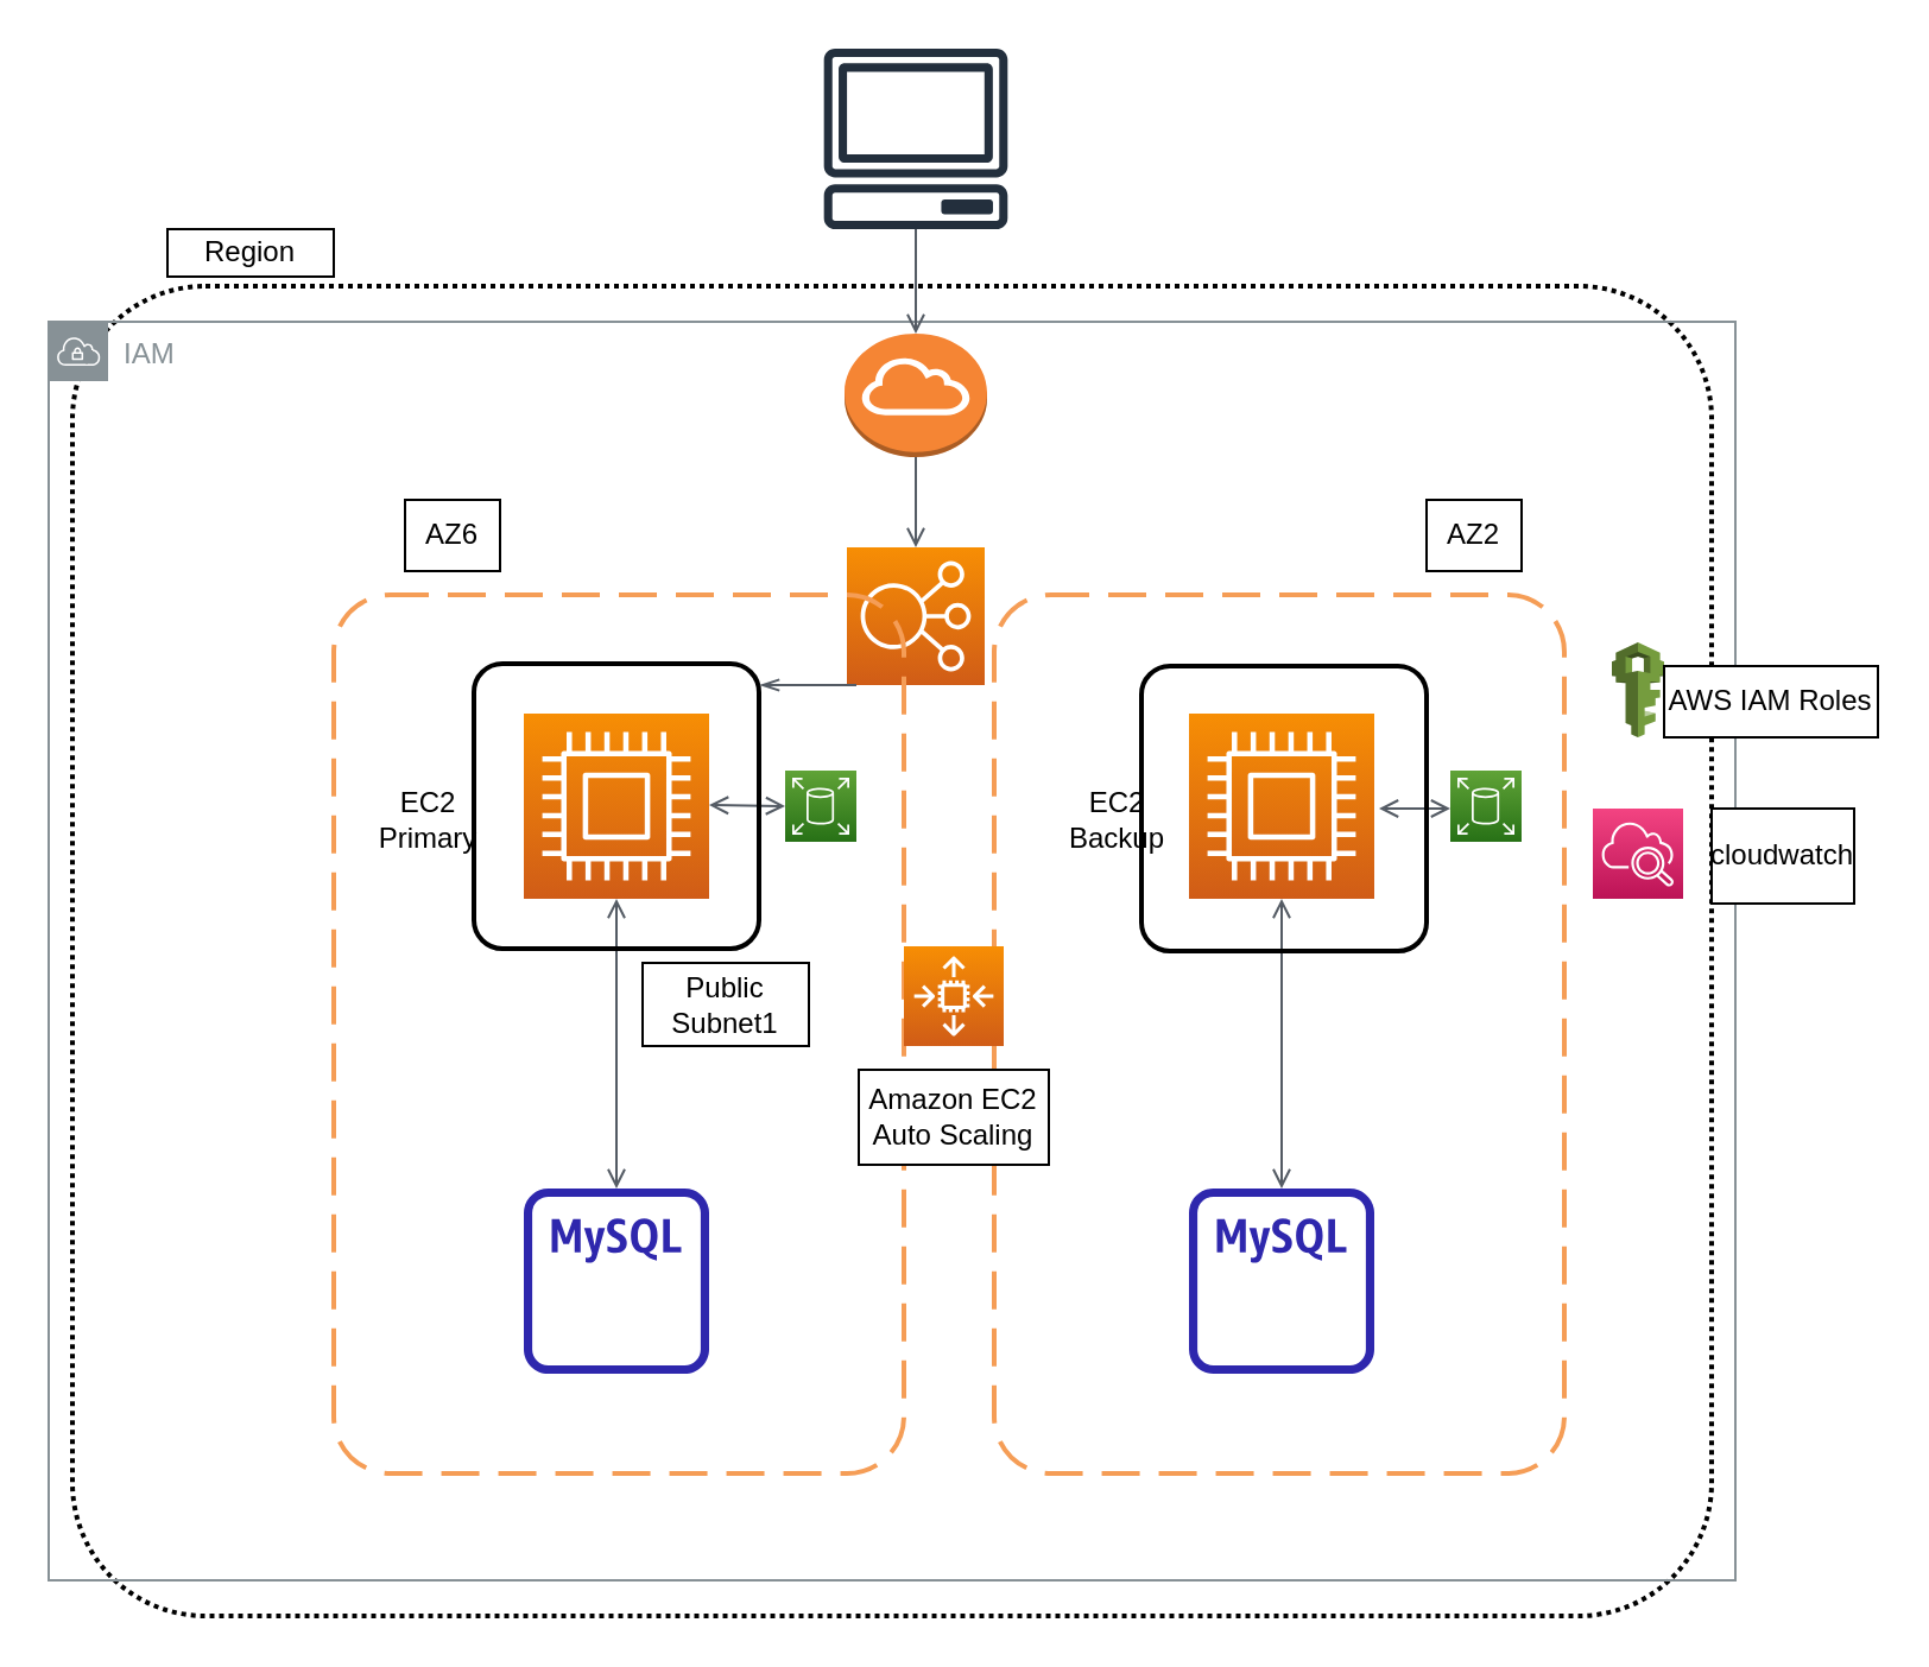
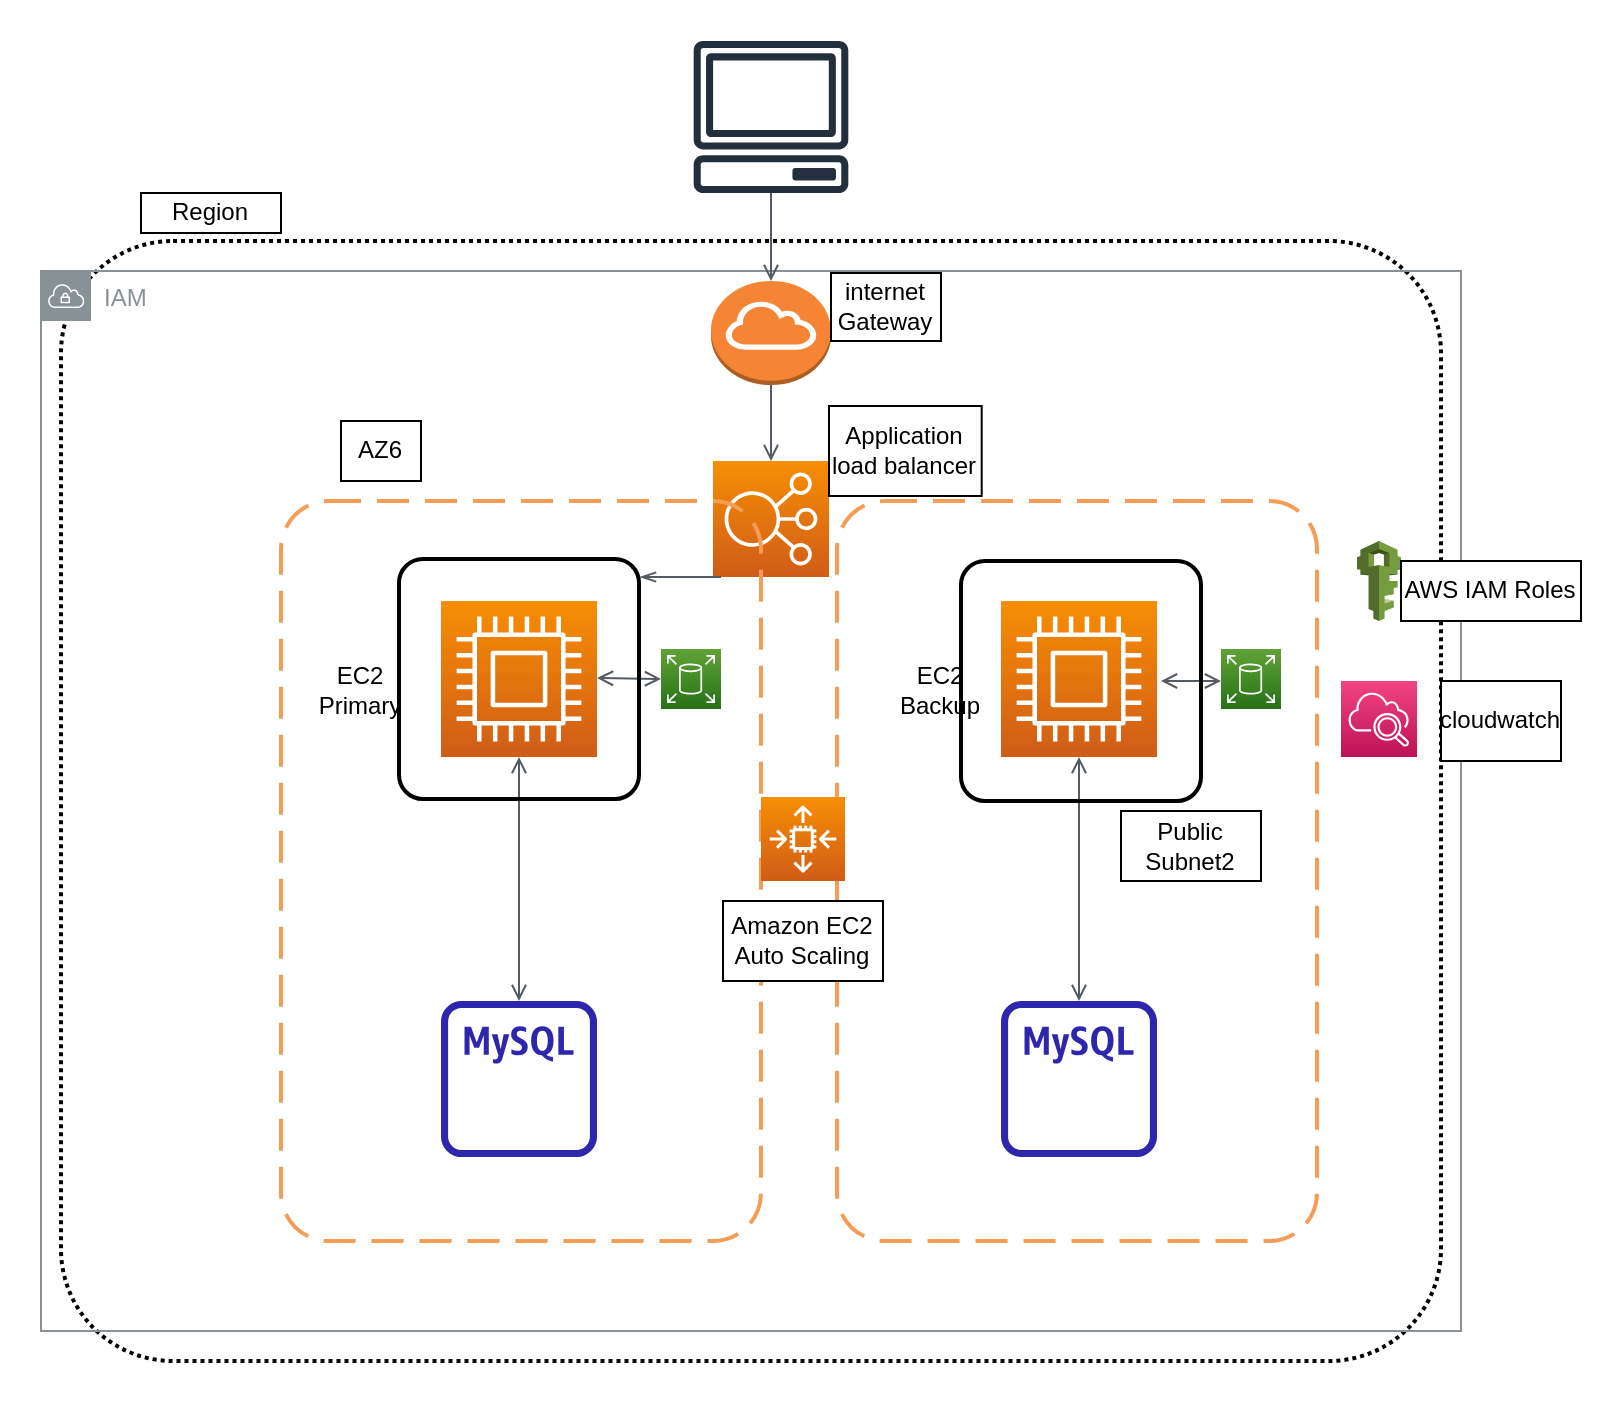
  <mxCell id="0" />
  <mxCell id="1" parent="0" />
  <mxCell id="2" value="" style="sketch=0;points=[[0,0,0],[0.25,0,0],[0.5,0,0],[0.75,0,0],[1,0,0],[0,1,0],[0.25,1,0],[0.5,1,0],[0.75,1,0],[1,1,0],[0,0.25,0],[0,0.5,0],[0,0.75,0],[1,0.25,0],[1,0.5,0],[1,0.75,0]];outlineConnect=0;fontColor=#232F3E;gradientColor=#F78E04;gradientDirection=north;fillColor=#D05C17;strokeColor=#ffffff;dashed=0;verticalLabelPosition=bottom;verticalAlign=top;align=center;html=1;fontSize=12;fontStyle=0;aspect=fixed;shape=mxgraph.aws4.resourceIcon;resIcon=mxgraph.aws4.compute;" parent="1" vertex="1"><mxGeometry x="220" y="300" width="78" height="78" as="geometry" /></mxCell>
  <mxCell id="3" value="" style="sketch=0;points=[[0,0,0],[0.25,0,0],[0.5,0,0],[0.75,0,0],[1,0,0],[0,1,0],[0.25,1,0],[0.5,1,0],[0.75,1,0],[1,1,0],[0,0.25,0],[0,0.5,0],[0,0.75,0],[1,0.25,0],[1,0.5,0],[1,0.75,0]];outlineConnect=0;fontColor=#232F3E;gradientColor=#F78E04;gradientDirection=north;fillColor=#D05C17;strokeColor=#ffffff;dashed=0;verticalLabelPosition=bottom;verticalAlign=top;align=center;html=1;fontSize=12;fontStyle=0;aspect=fixed;shape=mxgraph.aws4.resourceIcon;resIcon=mxgraph.aws4.compute;" parent="1" vertex="1"><mxGeometry x="500" y="300" width="78" height="78" as="geometry" /></mxCell>
  <mxCell id="4" value="" style="sketch=0;points=[[0,0,0],[0.25,0,0],[0.5,0,0],[0.75,0,0],[1,0,0],[0,1,0],[0.25,1,0],[0.5,1,0],[0.75,1,0],[1,1,0],[0,0.25,0],[0,0.5,0],[0,0.75,0],[1,0.25,0],[1,0.5,0],[1,0.75,0]];outlineConnect=0;fontColor=#232F3E;gradientColor=#F78E04;gradientDirection=north;fillColor=#D05C17;strokeColor=#ffffff;dashed=0;verticalLabelPosition=bottom;verticalAlign=top;align=center;html=1;fontSize=12;fontStyle=0;aspect=fixed;shape=mxgraph.aws4.resourceIcon;resIcon=mxgraph.aws4.elastic_load_balancing;" parent="1" vertex="1"><mxGeometry x="356" y="230" width="58" height="58" as="geometry" /></mxCell>
  <mxCell id="5" value="" style="sketch=0;outlineConnect=0;fontColor=#232F3E;gradientColor=none;fillColor=#2E27AD;strokeColor=none;dashed=0;verticalLabelPosition=bottom;verticalAlign=top;align=center;html=1;fontSize=12;fontStyle=0;aspect=fixed;pointerEvents=1;shape=mxgraph.aws4.rds_mysql_instance_alt;" parent="1" vertex="1"><mxGeometry x="220" y="500" width="78" height="78" as="geometry" /></mxCell>
  <mxCell id="6" value="" style="sketch=0;points=[[0,0,0],[0.25,0,0],[0.5,0,0],[0.75,0,0],[1,0,0],[0,1,0],[0.25,1,0],[0.5,1,0],[0.75,1,0],[1,1,0],[0,0.25,0],[0,0.5,0],[0,0.75,0],[1,0.25,0],[1,0.5,0],[1,0.75,0]];outlineConnect=0;fontColor=#232F3E;gradientColor=#60A337;gradientDirection=north;fillColor=#277116;strokeColor=#ffffff;dashed=0;verticalLabelPosition=bottom;verticalAlign=top;align=center;html=1;fontSize=12;fontStyle=0;aspect=fixed;shape=mxgraph.aws4.resourceIcon;resIcon=mxgraph.aws4.elastic_block_store;" parent="1" vertex="1"><mxGeometry x="330" y="324" width="30" height="30" as="geometry" /></mxCell>
  <mxCell id="7" value="" style="sketch=0;points=[[0,0,0],[0.25,0,0],[0.5,0,0],[0.75,0,0],[1,0,0],[0,1,0],[0.25,1,0],[0.5,1,0],[0.75,1,0],[1,1,0],[0,0.25,0],[0,0.5,0],[0,0.75,0],[1,0.25,0],[1,0.5,0],[1,0.75,0]];outlineConnect=0;fontColor=#232F3E;gradientColor=#60A337;gradientDirection=north;fillColor=#277116;strokeColor=#ffffff;dashed=0;verticalLabelPosition=bottom;verticalAlign=top;align=center;html=1;fontSize=12;fontStyle=0;aspect=fixed;shape=mxgraph.aws4.resourceIcon;resIcon=mxgraph.aws4.elastic_block_store;" parent="1" vertex="1"><mxGeometry x="610" y="324" width="30" height="30" as="geometry" /></mxCell>
  <mxCell id="8" value="" style="sketch=0;outlineConnect=0;fontColor=#232F3E;gradientColor=none;fillColor=#232F3D;strokeColor=none;dashed=0;verticalLabelPosition=bottom;verticalAlign=top;align=center;html=1;fontSize=12;fontStyle=0;aspect=fixed;pointerEvents=1;shape=mxgraph.aws4.client;" parent="1" vertex="1"><mxGeometry x="346" y="20" width="78" height="76" as="geometry" /></mxCell>
  <mxCell id="9" value="" style="edgeStyle=orthogonalEdgeStyle;html=1;endArrow=open;elbow=vertical;startArrow=open;startFill=0;endFill=0;strokeColor=#545B64;rounded=0;entryX=0;entryY=0.5;entryDx=0;entryDy=0;entryPerimeter=0;" parent="1" target="6" edge="1"><mxGeometry width="100" relative="1" as="geometry"><mxPoint x="298" y="338.5" as="sourcePoint" /><mxPoint x="398" y="338.5" as="targetPoint" /></mxGeometry></mxCell>
  <mxCell id="10" value="" style="edgeStyle=orthogonalEdgeStyle;html=1;endArrow=open;elbow=vertical;startArrow=open;startFill=0;endFill=0;strokeColor=#545B64;rounded=0;" parent="1" edge="1"><mxGeometry width="100" relative="1" as="geometry"><mxPoint x="580" y="340" as="sourcePoint" /><mxPoint x="610" y="340" as="targetPoint" /></mxGeometry></mxCell>
  <mxCell id="11" value="EC2 Primary" style="text;strokeColor=none;align=center;fillColor=none;html=1;verticalAlign=middle;whiteSpace=wrap;rounded=0;" parent="1" vertex="1"><mxGeometry x="150" y="330" width="60" height="30" as="geometry" /></mxCell>
  <mxCell id="12" value="EC2 Backup" style="text;strokeColor=none;align=center;fillColor=none;html=1;verticalAlign=middle;whiteSpace=wrap;rounded=0;" parent="1" vertex="1"><mxGeometry x="440" y="330" width="60" height="30" as="geometry" /></mxCell>
  <mxCell id="13" value="" style="edgeStyle=orthogonalEdgeStyle;html=1;endArrow=open;elbow=vertical;startArrow=open;startFill=0;endFill=0;strokeColor=#545B64;rounded=0;exitX=0.5;exitY=1;exitDx=0;exitDy=0;exitPerimeter=0;" parent="1" source="2" target="5" edge="1"><mxGeometry width="100" relative="1" as="geometry"><mxPoint x="280" y="410" as="sourcePoint" /><mxPoint x="380" y="410" as="targetPoint" /></mxGeometry></mxCell>
  <mxCell id="14" value="" style="sketch=0;outlineConnect=0;fontColor=#232F3E;gradientColor=none;fillColor=#2E27AD;strokeColor=none;dashed=0;verticalLabelPosition=bottom;verticalAlign=top;align=center;html=1;fontSize=12;fontStyle=0;aspect=fixed;pointerEvents=1;shape=mxgraph.aws4.rds_mysql_instance_alt;" parent="1" vertex="1"><mxGeometry x="500" y="500" width="78" height="78" as="geometry" /></mxCell>
  <mxCell id="15" value="" style="edgeStyle=orthogonalEdgeStyle;html=1;endArrow=open;elbow=vertical;startArrow=open;startFill=0;endFill=0;strokeColor=#545B64;rounded=0;exitX=0.5;exitY=1;exitDx=0;exitDy=0;exitPerimeter=0;" parent="1" source="3" target="14" edge="1"><mxGeometry width="100" relative="1" as="geometry"><mxPoint x="380" y="470" as="sourcePoint" /><mxPoint x="589" y="470" as="targetPoint" /></mxGeometry></mxCell>
  <mxCell id="16" value="" style="rounded=1;arcSize=10;dashed=1;strokeColor=#F59D56;fillColor=none;gradientColor=none;dashPattern=8 4;strokeWidth=2;" parent="1" vertex="1"><mxGeometry x="140" y="250" width="240" height="370" as="geometry" /></mxCell>
  <mxCell id="17" value="" style="rounded=1;arcSize=10;dashed=1;strokeColor=#F59D56;fillColor=none;gradientColor=none;dashPattern=8 4;strokeWidth=2;" parent="1" vertex="1"><mxGeometry x="418" y="250" width="240" height="370" as="geometry" /></mxCell>
  <mxCell id="18" value="" style="rounded=1;arcSize=10;dashed=0;fillColor=none;gradientColor=none;strokeWidth=2;" parent="1" vertex="1"><mxGeometry x="480" y="280" width="120" height="120" as="geometry" /></mxCell>
  <mxCell id="19" value="" style="rounded=1;arcSize=10;dashed=0;fillColor=none;gradientColor=none;strokeWidth=2;" parent="1" vertex="1"><mxGeometry x="199" y="279" width="120" height="120" as="geometry" /></mxCell>
  <mxCell id="20" value="" style="rounded=1;arcSize=10;dashed=1;fillColor=none;gradientColor=none;dashPattern=1 1;strokeWidth=2;" parent="1" vertex="1"><mxGeometry x="30" y="120" width="690" height="560" as="geometry" /></mxCell>
  <mxCell id="21" value="IAM" style="sketch=0;outlineConnect=0;gradientColor=none;html=1;whiteSpace=wrap;fontSize=12;fontStyle=0;shape=mxgraph.aws4.group;grIcon=mxgraph.aws4.group_vpc;strokeColor=#879196;fillColor=none;verticalAlign=top;align=left;spacingLeft=30;fontColor=#879196;dashed=0;" parent="1" vertex="1"><mxGeometry x="20" y="135" width="710" height="530" as="geometry" /></mxCell>
  <mxCell id="22" value="" style="sketch=0;points=[[0,0,0],[0.25,0,0],[0.5,0,0],[0.75,0,0],[1,0,0],[0,1,0],[0.25,1,0],[0.5,1,0],[0.75,1,0],[1,1,0],[0,0.25,0],[0,0.5,0],[0,0.75,0],[1,0.25,0],[1,0.5,0],[1,0.75,0]];outlineConnect=0;fontColor=#232F3E;gradientColor=#F78E04;gradientDirection=north;fillColor=#D05C17;strokeColor=#ffffff;dashed=0;verticalLabelPosition=bottom;verticalAlign=top;align=center;html=1;fontSize=12;fontStyle=0;aspect=fixed;shape=mxgraph.aws4.resourceIcon;resIcon=mxgraph.aws4.auto_scaling2;" vertex="1" parent="1"><mxGeometry x="380" y="398" width="42" height="42" as="geometry" /></mxCell>
  <mxCell id="23" value="Amazon EC2 Auto Scaling" style="whiteSpace=wrap;html=1;" vertex="1" parent="1"><mxGeometry x="361" y="450" width="80" height="40" as="geometry" /></mxCell>
  <mxCell id="24" value="AZ6" style="whiteSpace=wrap;html=1;" vertex="1" parent="1"><mxGeometry x="170" y="210" width="40" height="30" as="geometry" /></mxCell>
- <mxCell id="25" value="AZ2" style="whiteSpace=wrap;html=1;" vertex="1" parent="1"><mxGeometry x="600" y="210" width="40" height="30" as="geometry" /></mxCell>
- <mxCell id="26" value="Public Subnet1" style="whiteSpace=wrap;html=1;" vertex="1" parent="1"><mxGeometry x="270" y="405" width="70" height="35" as="geometry" /></mxCell>
+ <mxCell id="27" value="Public Subnet2" style="whiteSpace=wrap;html=1;" vertex="1" parent="1"><mxGeometry x="560" y="405" width="70" height="35" as="geometry" /></mxCell>
  <mxCell id="28" value="Region" style="whiteSpace=wrap;html=1;" vertex="1" parent="1"><mxGeometry x="70" y="96" width="70" height="20" as="geometry" /></mxCell>
  <mxCell id="29" value="" style="outlineConnect=0;dashed=0;verticalLabelPosition=bottom;verticalAlign=top;align=center;html=1;shape=mxgraph.aws3.internet_gateway;fillColor=#F58534;gradientColor=none;" vertex="1" parent="1"><mxGeometry x="355" y="140" width="60" height="52" as="geometry" /></mxCell>
  <mxCell id="30" value="" style="edgeStyle=orthogonalEdgeStyle;html=1;endArrow=open;elbow=vertical;startArrow=none;endFill=0;strokeColor=#545B64;rounded=0;" edge="1" parent="1" source="8" target="29"><mxGeometry width="100" relative="1" as="geometry"><mxPoint x="380" y="110" as="sourcePoint" /><mxPoint x="480" y="110" as="targetPoint" /></mxGeometry></mxCell>
  <mxCell id="31" value="" style="edgeStyle=orthogonalEdgeStyle;html=1;endArrow=open;elbow=vertical;startArrow=none;endFill=0;strokeColor=#545B64;rounded=0;" edge="1" parent="1" source="29" target="4"><mxGeometry width="100" relative="1" as="geometry"><mxPoint x="385" y="192" as="sourcePoint" /><mxPoint x="385" y="292" as="targetPoint" /></mxGeometry></mxCell>
+ <mxCell id="32" value="internet Gateway" style="whiteSpace=wrap;html=1;" vertex="1" parent="1"><mxGeometry x="415" y="136" width="55" height="34" as="geometry" /></mxCell>
+ <mxCell id="33" value="Application load balancer" style="whiteSpace=wrap;html=1;" vertex="1" parent="1"><mxGeometry x="414" y="202.5" width="76.34" height="45" as="geometry" /></mxCell>
  <mxCell id="34" value="" style="sketch=0;points=[[0,0,0],[0.25,0,0],[0.5,0,0],[0.75,0,0],[1,0,0],[0,1,0],[0.25,1,0],[0.5,1,0],[0.75,1,0],[1,1,0],[0,0.25,0],[0,0.5,0],[0,0.75,0],[1,0.25,0],[1,0.5,0],[1,0.75,0]];points=[[0,0,0],[0.25,0,0],[0.5,0,0],[0.75,0,0],[1,0,0],[0,1,0],[0.25,1,0],[0.5,1,0],[0.75,1,0],[1,1,0],[0,0.25,0],[0,0.5,0],[0,0.75,0],[1,0.25,0],[1,0.5,0],[1,0.75,0]];outlineConnect=0;fontColor=#232F3E;gradientColor=#F34482;gradientDirection=north;fillColor=#BC1356;strokeColor=#ffffff;dashed=0;verticalLabelPosition=bottom;verticalAlign=top;align=center;html=1;fontSize=12;fontStyle=0;aspect=fixed;shape=mxgraph.aws4.resourceIcon;resIcon=mxgraph.aws4.cloudwatch_2;" vertex="1" parent="1"><mxGeometry x="670" y="340" width="38" height="38" as="geometry" /></mxCell>
  <mxCell id="35" value="" style="outlineConnect=0;dashed=0;verticalLabelPosition=bottom;verticalAlign=top;align=center;html=1;shape=mxgraph.aws3.iam;fillColor=#759C3E;gradientColor=none;" vertex="1" parent="1"><mxGeometry x="678" y="270" width="22" height="40" as="geometry" /></mxCell>
  <mxCell id="36" value="cloudwatch" style="whiteSpace=wrap;html=1;" vertex="1" parent="1"><mxGeometry x="720" y="340" width="60" height="40" as="geometry" /></mxCell>
  <mxCell id="37" value="AWS IAM Roles" style="whiteSpace=wrap;html=1;" vertex="1" parent="1"><mxGeometry x="700" y="280" width="90" height="30" as="geometry" /></mxCell>
  <mxCell id="38" value="" style="edgeStyle=orthogonalEdgeStyle;html=1;endArrow=none;elbow=vertical;startArrow=openThin;startFill=0;strokeColor=#545B64;rounded=0;" edge="1" parent="1"><mxGeometry width="100" relative="1" as="geometry"><mxPoint x="319.5" y="288" as="sourcePoint" /><mxPoint x="360" y="288" as="targetPoint" /></mxGeometry></mxCell>
